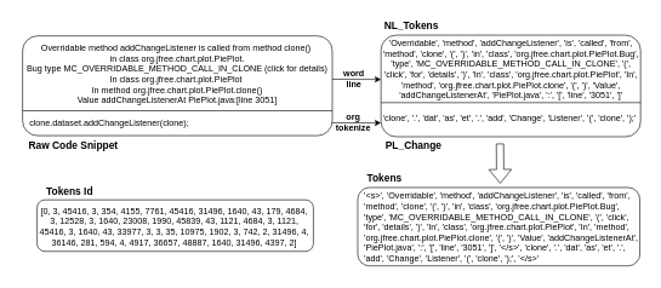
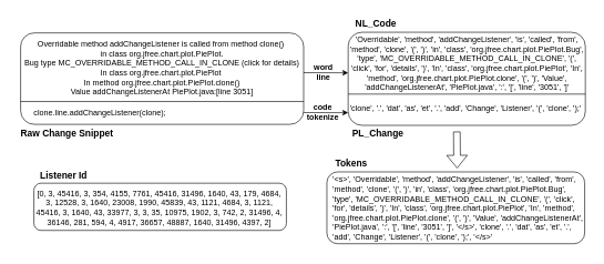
  <mxCell id="0" />
  <mxCell id="1" parent="0" />
  <mxCell id="2" value="" style="rounded=1;whiteSpace=wrap;html=1;align=left;" vertex="1" parent="1"><mxGeometry x="30" y="49" width="426" height="137.5" as="geometry" /></mxCell>
  <mxCell id="3" value="&lt;div&gt;Overridable method addChangeListener is called&amp;nbsp;&lt;span style=&quot;background-color: initial;&quot;&gt;from method clone()&lt;/span&gt;&lt;span style=&quot;background-color: initial;&quot;&gt;&amp;nbsp;&lt;/span&gt;&lt;/div&gt;&lt;div&gt;&lt;span style=&quot;background-color: initial;&quot;&gt;in class org.jfree.chart.plot.PiePlot.&lt;/span&gt;&lt;/div&gt;&lt;div&gt;Bug type MC_OVERRIDABLE_METHOD_CALL_IN_CLONE (click for details)&lt;/div&gt;&lt;div&gt;In class org.jfree.chart.plot.PiePlot&amp;nbsp;&lt;/div&gt;&lt;div&gt;&lt;span style=&quot;background-color: initial;&quot;&gt;In method org.jfree.chart.plot.PiePlot.clone()&lt;/span&gt;&lt;/div&gt;&lt;div&gt;Value addChangeListenerAt PiePlot.java:[line 3051]&lt;/div&gt;" style="text;html=1;strokeColor=none;fillColor=none;align=center;verticalAlign=middle;whiteSpace=wrap;rounded=0;" vertex="1" parent="1"><mxGeometry x="30" y="69" width="426" height="65.25" as="geometry" /></mxCell>
- <mxCell id="4" value="&lt;b&gt;org&lt;br&gt;tokenize&lt;br&gt;&lt;/b&gt;" style="text;html=1;strokeColor=none;fillColor=none;align=center;verticalAlign=middle;whiteSpace=wrap;rounded=0;" vertex="1" parent="1"><mxGeometry x="440" y="152.5" width="90" height="30" as="geometry" /></mxCell>
+ <mxCell id="4" value="&lt;b&gt;code&lt;br&gt;tokenize&lt;br&gt;&lt;/b&gt;" style="text;html=1;strokeColor=none;fillColor=none;align=center;verticalAlign=middle;whiteSpace=wrap;rounded=0;" vertex="1" parent="1"><mxGeometry x="440" y="152.5" width="90" height="30" as="geometry" /></mxCell>
  <mxCell id="5" value="&lt;b&gt;word &lt;br&gt;line&lt;/b&gt;" style="text;html=1;strokeColor=none;fillColor=none;align=center;verticalAlign=middle;whiteSpace=wrap;rounded=0;" vertex="1" parent="1"><mxGeometry x="441" y="92.62" width="90" height="30" as="geometry" /></mxCell>
  <mxCell id="6" value="&lt;pre style=&quot;border: 0px; box-sizing: border-box; overflow: auto; font-size: 14px; padding: 1px 0px; margin-top: 0px; margin-bottom: 0px; line-height: inherit; word-break: break-all; overflow-wrap: break-word; background-color: rgb(255, 255, 255); border-radius: 0px; vertical-align: baseline; text-align: left;&quot;&gt;&lt;br&gt;&lt;/pre&gt;" style="rounded=1;whiteSpace=wrap;html=1;" vertex="1" parent="1"><mxGeometry x="523" y="48" width="357" height="140" as="geometry" /></mxCell>
  <mxCell id="7" value="'Overridable', 'method', 'addChangeListener', 'is', 'called', 'from', 'method', 'clone', '(', ')', 'in', 'class', 'org.jfree.chart.plot.PiePlot.Bug', 'type', 'MC_OVERRIDABLE_METHOD_CALL_IN_CLONE', '(', 'click', 'for', 'details', ')', 'In', 'class', 'org.jfree.chart.plot.PiePlot', 'In', 'method', 'org.jfree.chart.plot.PiePlot.clone', '(', ')', 'Value', 'addChangeListenerAt', 'PiePlot.java', ':', '[', 'line', '3051', ']'" style="text;html=1;strokeColor=none;fillColor=none;align=center;verticalAlign=middle;whiteSpace=wrap;rounded=0;" vertex="1" parent="1"><mxGeometry x="521.5" y="48" width="360" height="94.38" as="geometry" /></mxCell>
  <mxCell id="8" value="" style="endArrow=none;html=1;rounded=0;exitX=0;exitY=0.75;exitDx=0;exitDy=0;entryX=1;entryY=0.75;entryDx=0;entryDy=0;" edge="1" parent="1" source="2" target="2"><mxGeometry width="50" height="50" relative="1" as="geometry"><mxPoint x="462" y="209" as="sourcePoint" /><mxPoint x="512" y="159" as="targetPoint" /></mxGeometry></mxCell>
- <mxCell id="9" value="&lt;div style=&quot;border-color: var(--border-color); text-align: left;&quot;&gt;clone.dataset.addChangeListener(clone);&lt;br&gt;&lt;/div&gt;" style="text;html=1;strokeColor=none;fillColor=none;align=center;verticalAlign=middle;whiteSpace=wrap;rounded=0;" parent="1" vertex="1"><mxGeometry x="40" y="142.38" width="219" height="55" as="geometry" /></mxCell>
- <mxCell id="10" value="&lt;b&gt;&lt;font style=&quot;font-size: 14px;&quot;&gt;Raw Code Snippet&lt;/font&gt;&lt;/b&gt;" style="text;html=1;strokeColor=none;fillColor=none;align=center;verticalAlign=middle;whiteSpace=wrap;rounded=0;" vertex="1" parent="1"><mxGeometry x="20" y="184.5" width="160" height="30" as="geometry" /></mxCell>
+ <mxCell id="9" value="&lt;div style=&quot;border-color: var(--border-color); text-align: left;&quot;&gt;clone.line.addChangeListener(clone);&lt;br&gt;&lt;/div&gt;" style="text;html=1;strokeColor=none;fillColor=none;align=center;verticalAlign=middle;whiteSpace=wrap;rounded=0;" parent="1" vertex="1"><mxGeometry x="40" y="142.38" width="219" height="55" as="geometry" /></mxCell>
+ <mxCell id="10" value="&lt;b&gt;&lt;font style=&quot;font-size: 14px;&quot;&gt;Raw Change Snippet&lt;/font&gt;&lt;/b&gt;" style="text;html=1;strokeColor=none;fillColor=none;align=center;verticalAlign=middle;whiteSpace=wrap;rounded=0;" vertex="1" parent="1"><mxGeometry x="20" y="184.5" width="160" height="30" as="geometry" /></mxCell>
  <mxCell id="11" value="" style="endArrow=classic;html=1;rounded=0;exitX=0.998;exitY=0.871;exitDx=0;exitDy=0;exitPerimeter=0;" edge="1" parent="1"><mxGeometry width="50" height="50" relative="1" as="geometry"><mxPoint x="456.08" y="168.762" as="sourcePoint" /><mxPoint x="523" y="169" as="targetPoint" /></mxGeometry></mxCell>
  <mxCell id="12" value="" style="endArrow=classic;html=1;rounded=0;exitX=0.998;exitY=0.871;exitDx=0;exitDy=0;exitPerimeter=0;" edge="1" parent="1"><mxGeometry width="50" height="50" relative="1" as="geometry"><mxPoint x="456.08" y="108.762" as="sourcePoint" /><mxPoint x="523" y="109" as="targetPoint" /></mxGeometry></mxCell>
  <mxCell id="13" value="" style="endArrow=none;html=1;rounded=0;exitX=0;exitY=0.75;exitDx=0;exitDy=0;entryX=1;entryY=0.75;entryDx=0;entryDy=0;" edge="1" parent="1"><mxGeometry width="50" height="50" relative="1" as="geometry"><mxPoint x="523" y="141" as="sourcePoint" /><mxPoint x="880" y="141" as="targetPoint" /></mxGeometry></mxCell>
  <mxCell id="14" value="'clone', '.', 'dat', 'as', 'et', '.', 'add', 'Change', 'Listener', '(', 'clone', ');'" style="text;html=1;strokeColor=none;fillColor=none;align=center;verticalAlign=middle;whiteSpace=wrap;rounded=0;" vertex="1" parent="1"><mxGeometry x="520" y="158" width="360" height="10" as="geometry" /></mxCell>
- <mxCell id="15" value="&lt;b&gt;&lt;font style=&quot;font-size: 14px;&quot;&gt;NL_Tokens&lt;/font&gt;&lt;/b&gt;" style="text;html=1;strokeColor=none;fillColor=none;align=center;verticalAlign=middle;whiteSpace=wrap;rounded=0;" vertex="1" parent="1"><mxGeometry x="520" y="20" width="90" height="30" as="geometry" /></mxCell>
+ <mxCell id="15" value="&lt;b&gt;&lt;font style=&quot;font-size: 14px;&quot;&gt;NL_Code&lt;/font&gt;&lt;/b&gt;" style="text;html=1;strokeColor=none;fillColor=none;align=center;verticalAlign=middle;whiteSpace=wrap;rounded=0;" vertex="1" parent="1"><mxGeometry x="520" y="20" width="90" height="30" as="geometry" /></mxCell>
  <mxCell id="16" value="&lt;b&gt;&lt;font style=&quot;font-size: 14px;&quot;&gt;PL_Change&lt;/font&gt;&lt;/b&gt;" style="text;html=1;strokeColor=none;fillColor=none;align=center;verticalAlign=middle;whiteSpace=wrap;rounded=0;" vertex="1" parent="1"><mxGeometry x="523" y="184.5" width="90" height="30" as="geometry" /></mxCell>
  <mxCell id="17" value="" style="rounded=1;whiteSpace=wrap;html=1;" vertex="1" parent="1"><mxGeometry x="491" y="258" width="388" height="108" as="geometry" /></mxCell>
  <mxCell id="18" value="'&amp;lt;s&amp;gt;', 'Overridable', 'method', 'addChangeListener', 'is', 'called', 'from', &lt;br&gt;'method',&amp;nbsp;'clone',&amp;nbsp;'(', ')',&amp;nbsp;'in',&amp;nbsp;'class', 'org.jfree.chart.plot.PiePlot.Bug', &lt;br&gt;'type', 'MC_OVERRIDABLE_METHOD_CALL_IN_CLONE', '(', 'click', &lt;br&gt;'for', 'details', ')', 'In', 'class', 'org.jfree.chart.plot.PiePlot', 'In', 'method', 'org.jfree.chart.plot.PiePlot.clone', '(', ')', 'Value', 'addChangeListenerAt', 'PiePlot.java', ':', '[', 'line', '3051', ']', '&amp;lt;/s&amp;gt;', 'clone', '.', 'dat', 'as', 'et', '.', &lt;br&gt;'add', 'Change', 'Listener', '(', 'clone', ');', '&amp;lt;/s&amp;gt;'" style="text;html=1;strokeColor=none;fillColor=none;align=left;verticalAlign=middle;whiteSpace=wrap;rounded=0;" vertex="1" parent="1"><mxGeometry x="498" y="250.88" width="388" height="124.12" as="geometry" /></mxCell>
  <mxCell id="19" value="" style="shape=flexArrow;endArrow=classic;html=1;rounded=0;exitX=1;exitY=0.75;exitDx=0;exitDy=0;" edge="1" parent="1"><mxGeometry width="50" height="50" relative="1" as="geometry"><mxPoint x="686.57" y="197.385" as="sourcePoint" /><mxPoint x="687.07" y="252.6" as="targetPoint" /></mxGeometry></mxCell>
  <mxCell id="20" value="&lt;b&gt;&lt;font style=&quot;font-size: 14px;&quot;&gt;Tokens&lt;/font&gt;&lt;/b&gt;" style="text;html=1;strokeColor=none;fillColor=none;align=center;verticalAlign=middle;whiteSpace=wrap;rounded=0;" vertex="1" parent="1"><mxGeometry x="498" y="231" width="60" height="30" as="geometry" /></mxCell>
- <mxCell id="21" value="&lt;b&gt;&lt;font style=&quot;font-size: 14px;&quot;&gt;Tokens Id&lt;/font&gt;&lt;/b&gt;" style="text;html=1;strokeColor=none;fillColor=none;align=center;verticalAlign=middle;whiteSpace=wrap;rounded=0;" vertex="1" parent="1"><mxGeometry x="40" y="248" width="110" height="30" as="geometry" /></mxCell>
+ <mxCell id="21" value="&lt;b&gt;&lt;font style=&quot;font-size: 14px;&quot;&gt;Listener Id&lt;/font&gt;&lt;/b&gt;" style="text;html=1;strokeColor=none;fillColor=none;align=center;verticalAlign=middle;whiteSpace=wrap;rounded=0;" vertex="1" parent="1"><mxGeometry x="40" y="248" width="110" height="30" as="geometry" /></mxCell>
  <mxCell id="22" value="" style="rounded=1;whiteSpace=wrap;html=1;" vertex="1" parent="1"><mxGeometry x="50" y="275" width="380" height="71" as="geometry" /></mxCell>
  <mxCell id="23" value="[0, 3, 45416, 3, 354, 4155, 7761, 45416, 31496, 1640, 43, 179, 4684, 3, 12528, 3, 1640, 23008, 1990, 45839, 43, 1121, 4684, 3, 1121, 45416, 3, 1640, 43, 33977, 3, 3, 35, 10975, 1902, 3, 742, 2, 31496, 4, 36146, 281, 594, 4, 4917, 36657, 48887, 1640, 31496, 4397, 2]" style="text;html=1;strokeColor=none;fillColor=none;align=center;verticalAlign=middle;whiteSpace=wrap;rounded=0;" vertex="1" parent="1"><mxGeometry x="49" y="278" width="380" height="68.12" as="geometry" /></mxCell>
